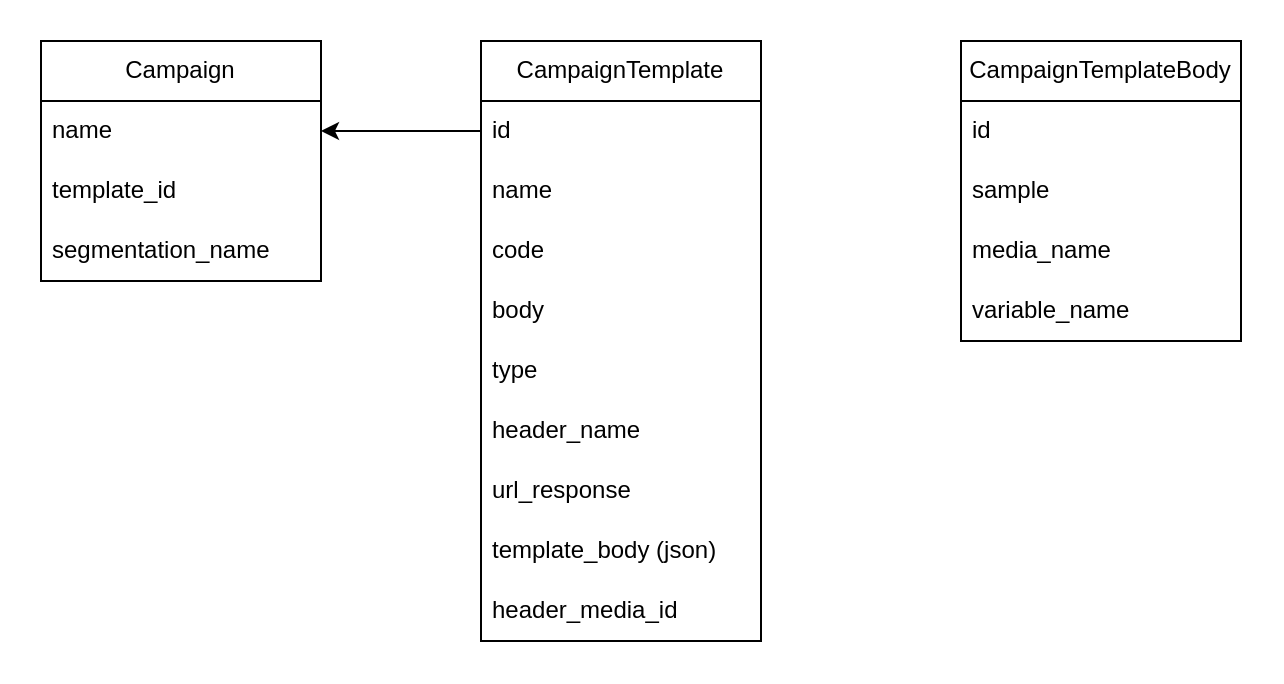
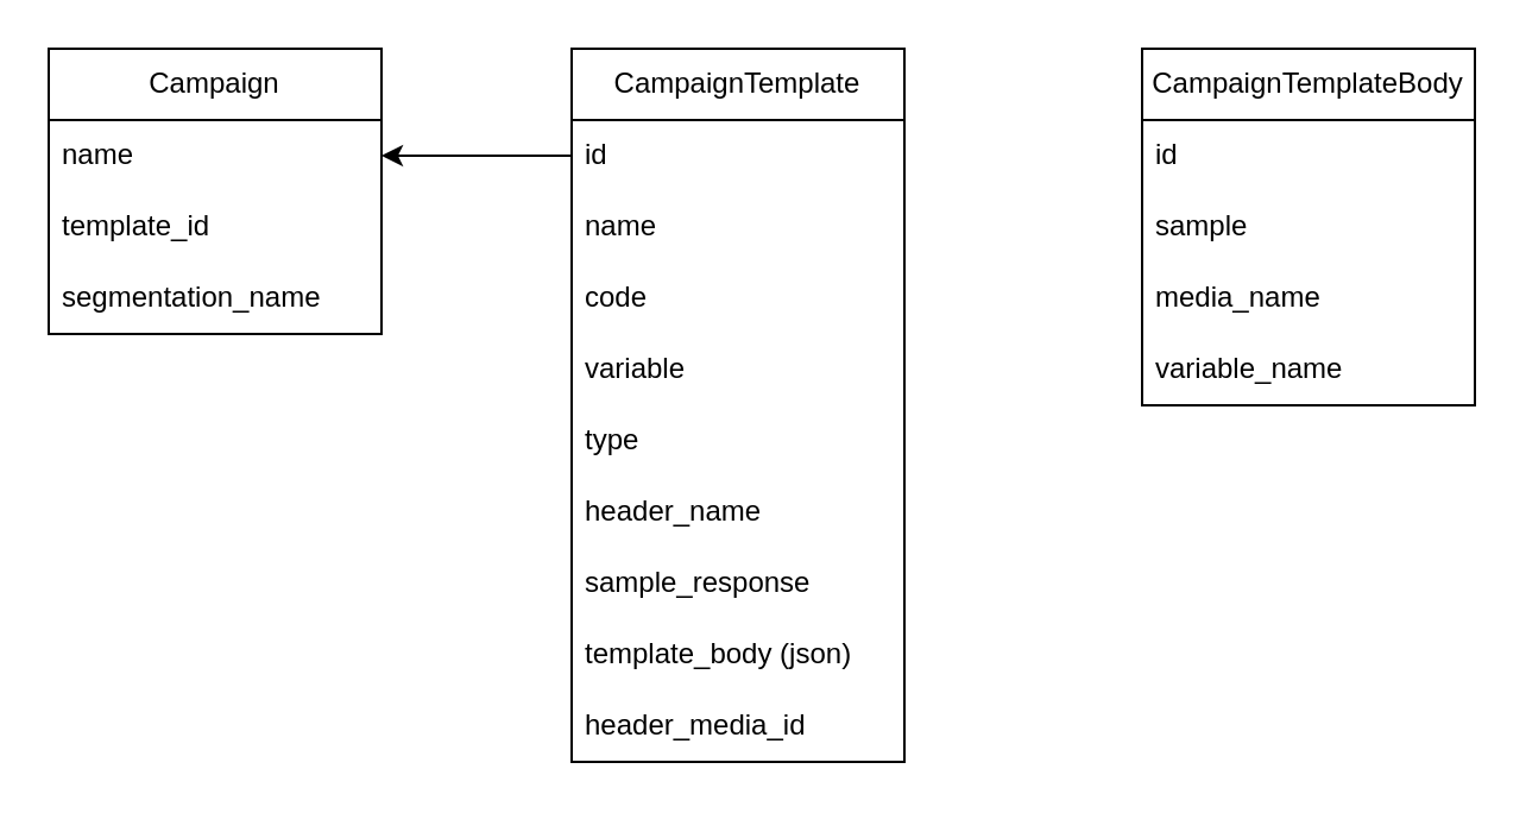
  <mxCell id="0" />
  <mxCell id="1" parent="0" />
  <mxCell id="2" value="Campaign" style="swimlane;fontStyle=0;childLayout=stackLayout;horizontal=1;startSize=30;horizontalStack=0;resizeParent=1;resizeParentMax=0;resizeLast=0;collapsible=1;marginBottom=0;whiteSpace=wrap;html=1;" vertex="1" parent="1"><mxGeometry x="20" y="20" width="140" height="120" as="geometry" /></mxCell>
  <mxCell id="3" value="name" style="text;strokeColor=none;fillColor=none;align=left;verticalAlign=middle;spacingLeft=4;spacingRight=4;overflow=hidden;points=[[0,0.5],[1,0.5]];portConstraint=eastwest;rotatable=0;whiteSpace=wrap;html=1;" vertex="1" parent="2"><mxGeometry y="30" width="140" height="30" as="geometry" /></mxCell>
  <mxCell id="4" value="template_id" style="text;strokeColor=none;fillColor=none;align=left;verticalAlign=middle;spacingLeft=4;spacingRight=4;overflow=hidden;points=[[0,0.5],[1,0.5]];portConstraint=eastwest;rotatable=0;whiteSpace=wrap;html=1;" vertex="1" parent="2"><mxGeometry y="60" width="140" height="30" as="geometry" /></mxCell>
  <mxCell id="5" value="segmentation_name" style="text;strokeColor=none;fillColor=none;align=left;verticalAlign=middle;spacingLeft=4;spacingRight=4;overflow=hidden;points=[[0,0.5],[1,0.5]];portConstraint=eastwest;rotatable=0;whiteSpace=wrap;html=1;" vertex="1" parent="2"><mxGeometry y="90" width="140" height="30" as="geometry" /></mxCell>
  <mxCell id="6" value="CampaignTemplate" style="swimlane;fontStyle=0;childLayout=stackLayout;horizontal=1;startSize=30;horizontalStack=0;resizeParent=1;resizeParentMax=0;resizeLast=0;collapsible=1;marginBottom=0;whiteSpace=wrap;html=1;" vertex="1" parent="1"><mxGeometry x="240" y="20" width="140" height="300" as="geometry" /></mxCell>
  <mxCell id="7" value="id" style="text;strokeColor=none;fillColor=none;align=left;verticalAlign=middle;spacingLeft=4;spacingRight=4;overflow=hidden;points=[[0,0.5],[1,0.5]];portConstraint=eastwest;rotatable=0;whiteSpace=wrap;html=1;" vertex="1" parent="6"><mxGeometry y="30" width="140" height="30" as="geometry" /></mxCell>
  <mxCell id="8" value="name" style="text;strokeColor=none;fillColor=none;align=left;verticalAlign=middle;spacingLeft=4;spacingRight=4;overflow=hidden;points=[[0,0.5],[1,0.5]];portConstraint=eastwest;rotatable=0;whiteSpace=wrap;html=1;" vertex="1" parent="6"><mxGeometry y="60" width="140" height="30" as="geometry" /></mxCell>
  <mxCell id="9" value="code" style="text;strokeColor=none;fillColor=none;align=left;verticalAlign=middle;spacingLeft=4;spacingRight=4;overflow=hidden;points=[[0,0.5],[1,0.5]];portConstraint=eastwest;rotatable=0;whiteSpace=wrap;html=1;" vertex="1" parent="6"><mxGeometry y="90" width="140" height="30" as="geometry" /></mxCell>
- <mxCell id="10" value="body" style="text;strokeColor=none;fillColor=none;align=left;verticalAlign=middle;spacingLeft=4;spacingRight=4;overflow=hidden;points=[[0,0.5],[1,0.5]];portConstraint=eastwest;rotatable=0;whiteSpace=wrap;html=1;" vertex="1" parent="6"><mxGeometry y="120" width="140" height="30" as="geometry" /></mxCell>
+ <mxCell id="10" value="variable" style="text;strokeColor=none;fillColor=none;align=left;verticalAlign=middle;spacingLeft=4;spacingRight=4;overflow=hidden;points=[[0,0.5],[1,0.5]];portConstraint=eastwest;rotatable=0;whiteSpace=wrap;html=1;" vertex="1" parent="6"><mxGeometry y="120" width="140" height="30" as="geometry" /></mxCell>
  <mxCell id="11" value="type" style="text;strokeColor=none;fillColor=none;align=left;verticalAlign=middle;spacingLeft=4;spacingRight=4;overflow=hidden;points=[[0,0.5],[1,0.5]];portConstraint=eastwest;rotatable=0;whiteSpace=wrap;html=1;" vertex="1" parent="6"><mxGeometry y="150" width="140" height="30" as="geometry" /></mxCell>
  <mxCell id="12" value="header_name" style="text;strokeColor=none;fillColor=none;align=left;verticalAlign=middle;spacingLeft=4;spacingRight=4;overflow=hidden;points=[[0,0.5],[1,0.5]];portConstraint=eastwest;rotatable=0;whiteSpace=wrap;html=1;" vertex="1" parent="6"><mxGeometry y="180" width="140" height="30" as="geometry" /></mxCell>
- <mxCell id="13" value="url_response" style="text;strokeColor=none;fillColor=none;align=left;verticalAlign=middle;spacingLeft=4;spacingRight=4;overflow=hidden;points=[[0,0.5],[1,0.5]];portConstraint=eastwest;rotatable=0;whiteSpace=wrap;html=1;" vertex="1" parent="6"><mxGeometry y="210" width="140" height="30" as="geometry" /></mxCell>
+ <mxCell id="13" value="sample_response" style="text;strokeColor=none;fillColor=none;align=left;verticalAlign=middle;spacingLeft=4;spacingRight=4;overflow=hidden;points=[[0,0.5],[1,0.5]];portConstraint=eastwest;rotatable=0;whiteSpace=wrap;html=1;" vertex="1" parent="6"><mxGeometry y="210" width="140" height="30" as="geometry" /></mxCell>
  <mxCell id="14" value="template_body (json)" style="text;strokeColor=none;fillColor=none;align=left;verticalAlign=middle;spacingLeft=4;spacingRight=4;overflow=hidden;points=[[0,0.5],[1,0.5]];portConstraint=eastwest;rotatable=0;whiteSpace=wrap;html=1;" vertex="1" parent="6"><mxGeometry y="240" width="140" height="30" as="geometry" /></mxCell>
  <mxCell id="15" value="header_media_id" style="text;strokeColor=none;fillColor=none;align=left;verticalAlign=middle;spacingLeft=4;spacingRight=4;overflow=hidden;points=[[0,0.5],[1,0.5]];portConstraint=eastwest;rotatable=0;whiteSpace=wrap;html=1;" vertex="1" parent="6"><mxGeometry y="270" width="140" height="30" as="geometry" /></mxCell>
  <mxCell id="16" value="CampaignTemplateBody" style="swimlane;fontStyle=0;childLayout=stackLayout;horizontal=1;startSize=30;horizontalStack=0;resizeParent=1;resizeParentMax=0;resizeLast=0;collapsible=1;marginBottom=0;whiteSpace=wrap;html=1;" vertex="1" parent="1"><mxGeometry x="480" y="20" width="140" height="150" as="geometry" /></mxCell>
  <mxCell id="17" value="id" style="text;strokeColor=none;fillColor=none;align=left;verticalAlign=middle;spacingLeft=4;spacingRight=4;overflow=hidden;points=[[0,0.5],[1,0.5]];portConstraint=eastwest;rotatable=0;whiteSpace=wrap;html=1;" vertex="1" parent="16"><mxGeometry y="30" width="140" height="30" as="geometry" /></mxCell>
  <mxCell id="18" value="sample" style="text;strokeColor=none;fillColor=none;align=left;verticalAlign=middle;spacingLeft=4;spacingRight=4;overflow=hidden;points=[[0,0.5],[1,0.5]];portConstraint=eastwest;rotatable=0;whiteSpace=wrap;html=1;" vertex="1" parent="16"><mxGeometry y="60" width="140" height="30" as="geometry" /></mxCell>
  <mxCell id="19" value="media_name" style="text;strokeColor=none;fillColor=none;align=left;verticalAlign=middle;spacingLeft=4;spacingRight=4;overflow=hidden;points=[[0,0.5],[1,0.5]];portConstraint=eastwest;rotatable=0;whiteSpace=wrap;html=1;" vertex="1" parent="16"><mxGeometry y="90" width="140" height="30" as="geometry" /></mxCell>
  <mxCell id="20" value="variable_name" style="text;strokeColor=none;fillColor=none;align=left;verticalAlign=middle;spacingLeft=4;spacingRight=4;overflow=hidden;points=[[0,0.5],[1,0.5]];portConstraint=eastwest;rotatable=0;whiteSpace=wrap;html=1;" vertex="1" parent="16"><mxGeometry y="120" width="140" height="30" as="geometry" /></mxCell>
  <mxCell id="21" style="edgeStyle=orthogonalEdgeStyle;rounded=0;orthogonalLoop=1;jettySize=auto;html=1;exitX=0;exitY=0.5;exitDx=0;exitDy=0;entryX=1;entryY=0.5;entryDx=0;entryDy=0;" edge="1" parent="1" source="7" target="3"><mxGeometry relative="1" as="geometry" /></mxCell>
